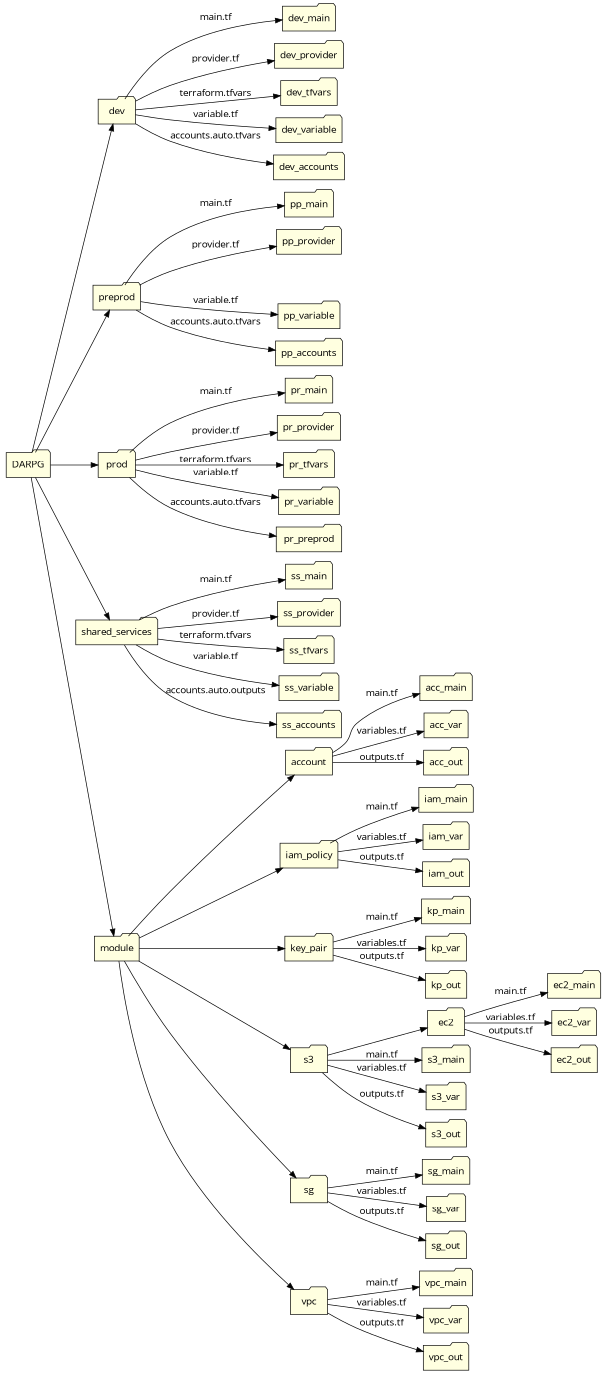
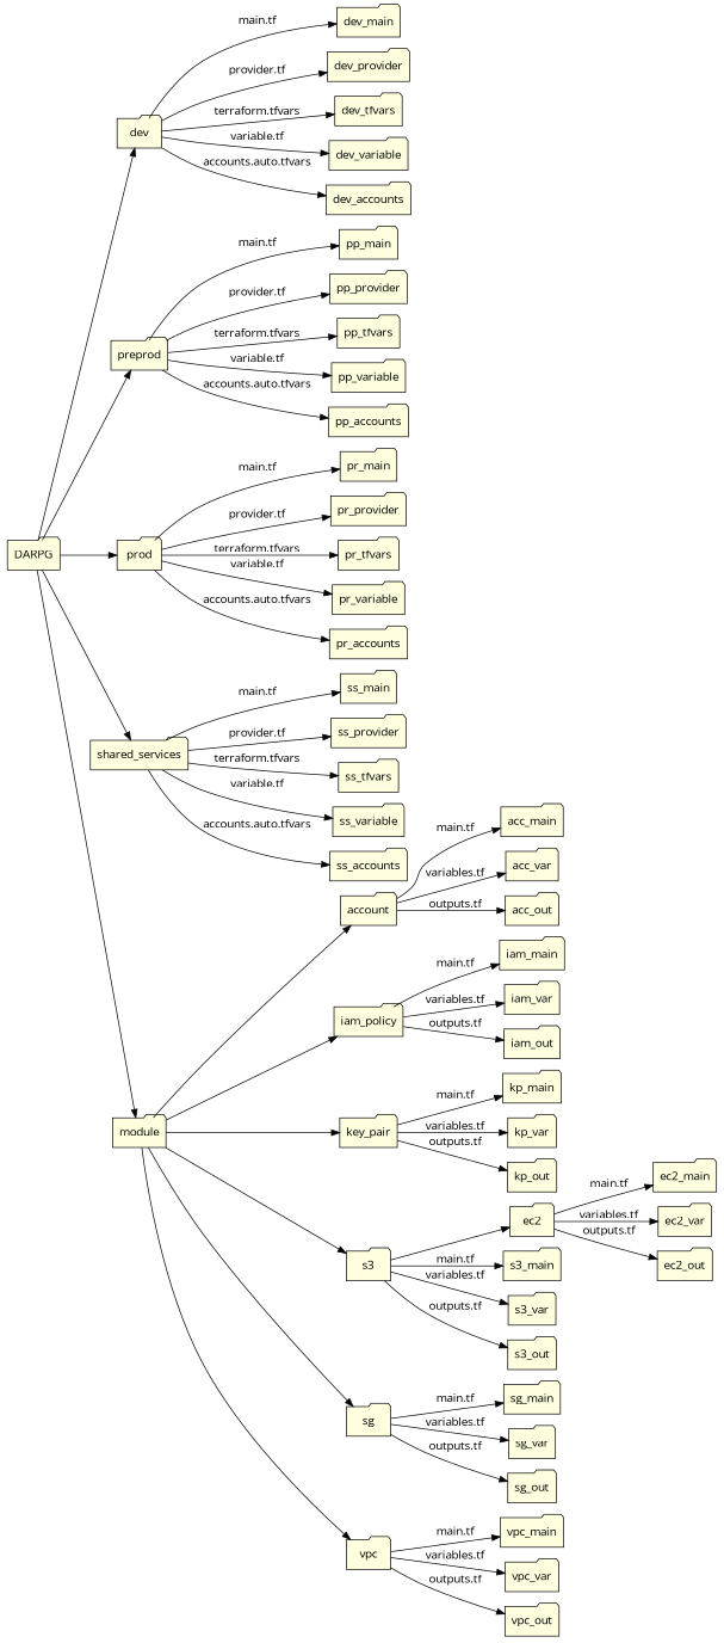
  digraph {
    fontname="Open Sans"
    rankdir=LR
    node [fillcolor=lightyellow fontname="Open Sans" shape=folder style=filled]
    edge [fontname="Open Sans" shape=note]
    n1 [label=DARPG]
    dev
    preprod
    prod
    shared_services
    module
    dev_main
    dev_provider
    dev_tfvars
    dev_variable
    dev_accounts
    pp_main
    pp_provider
+   pp_tfvars
    pp_variable
    pp_accounts
    pr_main
    pr_provider
    pr_tfvars
    pr_variable
-   pr_accounts [label=pr_preprod]
+   pr_accounts
    ss_main
    ss_provider
    ss_tfvars
    ss_variable
    ss_accounts
    account
    iam_policy
    key_pair
    s3
    sg
    vpc
    acc_main
    acc_var
    acc_out
    ec2
    ec2_main
    ec2_var
    ec2_out
    iam_main
    iam_var
    iam_out
    kp_main
    kp_var
    kp_out
    s3_main
    s3_var
    s3_out
    sg_main
    sg_var
    sg_out
    vpc_main
    vpc_var
    vpc_out
    n1 -> dev [shape=""]
    n1 -> preprod [shape=""]
    n1 -> prod [shape=""]
    n1 -> shared_services [shape=""]
    n1 -> module [shape=""]
    dev -> dev_main [label="main.tf"]
    dev -> dev_provider [label="provider.tf"]
    dev -> dev_tfvars [label="terraform.tfvars"]
    dev -> dev_variable [label="variable.tf"]
    dev -> dev_accounts [label="accounts.auto.tfvars"]
    preprod -> pp_main [label="main.tf"]
    preprod -> pp_provider [label="provider.tf"]
+   preprod -> pp_tfvars [label="terraform.tfvars"]
    preprod -> pp_variable [label="variable.tf"]
    preprod -> pp_accounts [label="accounts.auto.tfvars"]
    prod -> pr_main [label="main.tf"]
    prod -> pr_provider [label="provider.tf"]
    prod -> pr_tfvars [label="terraform.tfvars"]
    prod -> pr_variable [label="variable.tf"]
    prod -> pr_accounts [label="accounts.auto.tfvars"]
    shared_services -> ss_main [label="main.tf"]
    shared_services -> ss_provider [label="provider.tf"]
    shared_services -> ss_tfvars [label="terraform.tfvars"]
    shared_services -> ss_variable [label="variable.tf"]
-   shared_services -> ss_accounts [label="accounts.auto.outputs"]
+   shared_services -> ss_accounts [label="accounts.auto.tfvars"]
    module -> account [shape=""]
    module -> iam_policy [shape=""]
    module -> key_pair [shape=""]
    module -> s3 [shape=""]
    module -> sg [shape=""]
    module -> vpc [shape=""]
    account -> acc_main [label="main.tf"]
    account -> acc_var [label="variables.tf"]
    account -> acc_out [label="outputs.tf"]
    iam_policy -> iam_main [label="main.tf"]
    iam_policy -> iam_var [label="variables.tf"]
    iam_policy -> iam_out [label="outputs.tf"]
    key_pair -> kp_main [label="main.tf"]
    key_pair -> kp_var [label="variables.tf"]
    key_pair -> kp_out [label="outputs.tf"]
    s3 -> ec2 [shape=""]
    s3 -> s3_main [label="main.tf"]
    s3 -> s3_var [label="variables.tf"]
    s3 -> s3_out [label="outputs.tf"]
    sg -> sg_main [label="main.tf"]
    sg -> sg_var [label="variables.tf"]
    sg -> sg_out [label="outputs.tf"]
    vpc -> vpc_main [label="main.tf"]
    vpc -> vpc_var [label="variables.tf"]
    vpc -> vpc_out [label="outputs.tf"]
    ec2 -> ec2_main [label="main.tf"]
    ec2 -> ec2_var [label="variables.tf"]
    ec2 -> ec2_out [label="outputs.tf"]
  }
